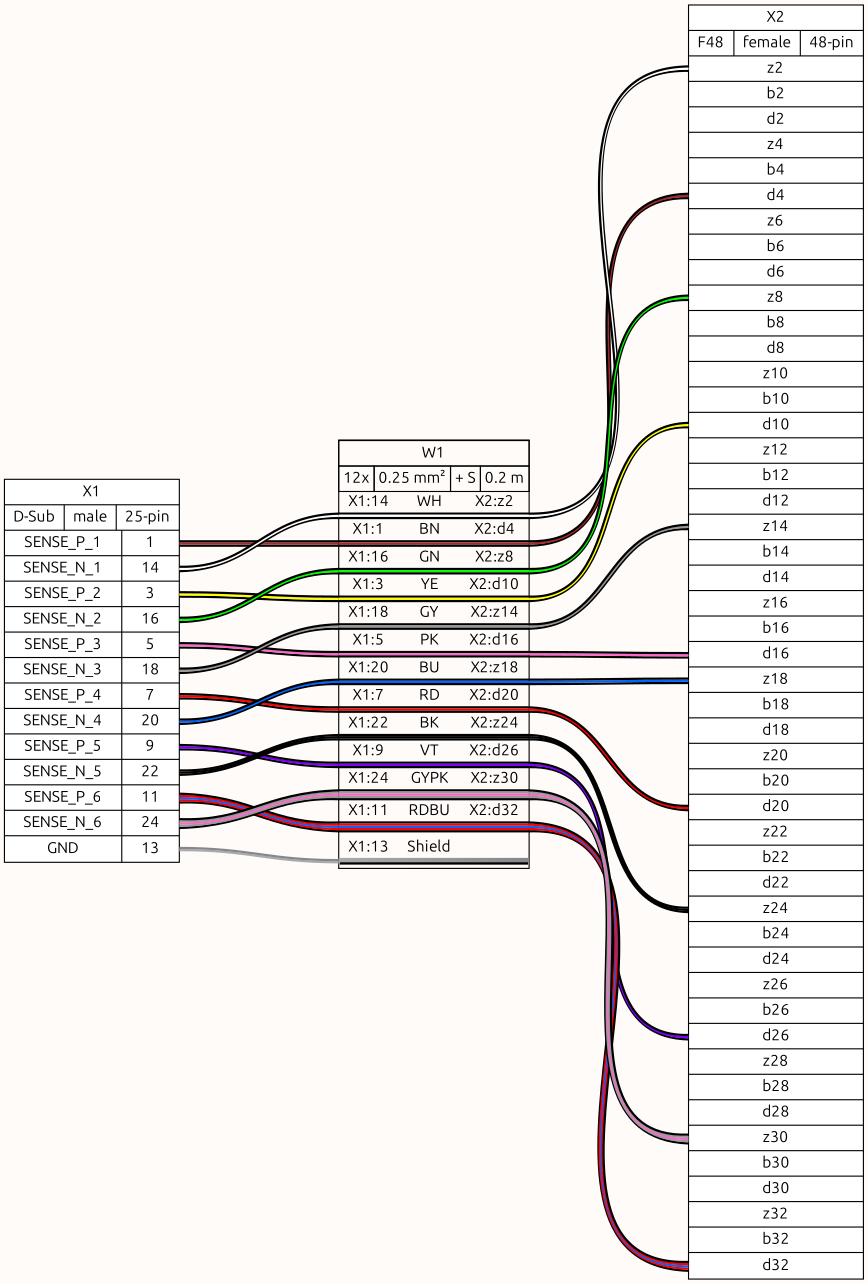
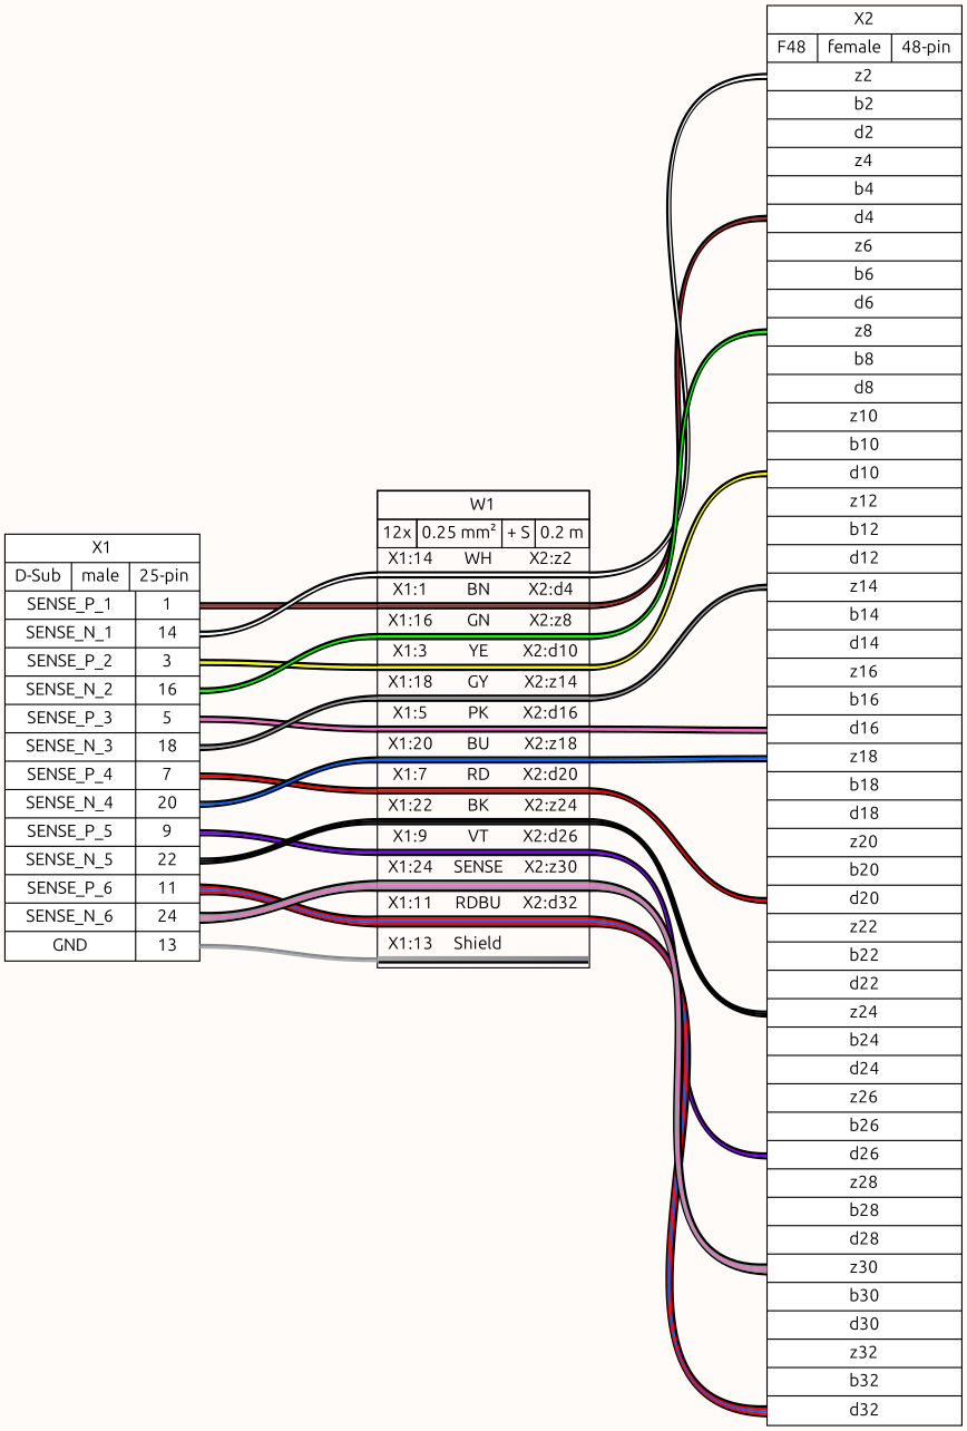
  graph {
    bgcolor="#fffbf8"
    fontname=Ubuntu
    nodesep=0.33
    rankdir=LR
    ranksep=2
    node [fillcolor=white fontname=Ubuntu shape=record style=filled]
    edge [color="#000000:#a52a2a:#000000" fontname=Ubuntu style=bold]
    n1 [label="X1|{D-Sub|male|25-pin}|{{SENSE_P_1|SENSE_N_1|SENSE_P_2|SENSE_N_2|SENSE_P_3|SENSE_N_3|SENSE_P_4|SENSE_N_4|SENSE_P_5|SENSE_N_5|SENSE_P_6|SENSE_N_6|GND}|{<p1r>1|<p14r>14|<p3r>3|<p16r>16|<p5r>5|<p18r>18|<p7r>7|<p20r>20|<p9r>9|<p22r>22|<p11r>11|<p24r>24|<p13r>13}}"]
-   n2 [label=<<table border="0" cellspacing="0" cellpadding="0"><tr><td><table border="0" cellspacing="0" cellpadding="3" cellborder="1"><tr><td colspan="4">W1</td></tr><tr><td>12x</td><td>0.25 mm²</td><td>+ S</td><td>0.2 m</td></tr></table></td></tr><tr><td></td></tr><tr><td><table border="0" cellspacing="0" cellborder="0"><tr><td>X1:14</td><td>WH</td><td>X2:z2</td></tr><tr><td colspan="3" border="0" cellspacing="0" cellpadding="0" port="w1" height="6"><table cellspacing="0" cellborder="0" border = "0"><tr><td colspan="3" cellpadding="0" height="2" bgcolor="#000000" border="0"></td></tr><tr><td colspan="3" cellpadding="0" height="2" bgcolor="#ffffff" border="0"></td></tr><tr><td colspan="3" cellpadding="0" height="2" bgcolor="#000000" border="0"></td></tr></table></td></tr><tr><td>X1:1</td><td>BN</td><td>X2:d4</td></tr><tr><td colspan="3" border="0" cellspacing="0" cellpadding="0" port="w2" height="6"><table cellspacing="0" cellborder="0" border = "0"><tr><td colspan="3" cellpadding="0" height="2" bgcolor="#000000" border="0"></td></tr><tr><td colspan="3" cellpadding="0" height="2" bgcolor="#a52a2a" border="0"></td></tr><tr><td colspan="3" cellpadding="0" height="2" bgcolor="#000000" border="0"></td></tr></table></td></tr><tr><td>X1:16</td><td>GN</td><td>X2:z8</td></tr><tr><td colspan="3" border="0" cellspacing="0" cellpadding="0" port="w3" height="6"><table cellspacing="0" cellborder="0" border = "0"><tr><td colspan="3" cellpadding="0" height="2" bgcolor="#000000" border="0"></td></tr><tr><td colspan="3" cellpadding="0" height="2" bgcolor="#00ff00" border="0"></td></tr><tr><td colspan="3" cellpadding="0" height="2" bgcolor="#000000" border="0"></td></tr></table></td></tr><tr><td>X1:3</td><td>YE</td><td>X2:d10</td></tr><tr><td colspan="3" border="0" cellspacing="0" cellpadding="0" port="w4" height="6"><table cellspacing="0" cellborder="0" border = "0"><tr><td colspan="3" cellpadding="0" height="2" bgcolor="#000000" border="0"></td></tr><tr><td colspan="3" cellpadding="0" height="2" bgcolor="#ffff00" border="0"></td></tr><tr><td colspan="3" cellpadding="0" height="2" bgcolor="#000000" border="0"></td></tr></table></td></tr><tr><td>X1:18</td><td>GY</td><td>X2:z14</td></tr><tr><td colspan="3" border="0" cellspacing="0" cellpadding="0" port="w5" height="6"><table cellspacing="0" cellborder="0" border = "0"><tr><td colspan="3" cellpadding="0" height="2" bgcolor="#000000" border="0"></td></tr><tr><td colspan="3" cellpadding="0" height="2" bgcolor="#999999" border="0"></td></tr><tr><td colspan="3" cellpadding="0" height="2" bgcolor="#000000" border="0"></td></tr></table></td></tr><tr><td>X1:5</td><td>PK</td><td>X2:d16</td></tr><tr><td colspan="3" border="0" cellspacing="0" cellpadding="0" port="w6" height="6"><table cellspacing="0" cellborder="0" border = "0"><tr><td colspan="3" cellpadding="0" height="2" bgcolor="#000000" border="0"></td></tr><tr><td colspan="3" cellpadding="0" height="2" bgcolor="#ff66cc" border="0"></td></tr><tr><td colspan="3" cellpadding="0" height="2" bgcolor="#000000" border="0"></td></tr></table></td></tr><tr><td>X1:20</td><td>BU</td><td>X2:z18</td></tr><tr><td colspan="3" border="0" cellspacing="0" cellpadding="0" port="w7" height="6"><table cellspacing="0" cellborder="0" border = "0"><tr><td colspan="3" cellpadding="0" height="2" bgcolor="#000000" border="0"></td></tr><tr><td colspan="3" cellpadding="0" height="2" bgcolor="#0066ff" border="0"></td></tr><tr><td colspan="3" cellpadding="0" height="2" bgcolor="#000000" border="0"></td></tr></table></td></tr><tr><td>X1:7</td><td>RD</td><td>X2:d20</td></tr><tr><td colspan="3" border="0" cellspacing="0" cellpadding="0" port="w8" height="6"><table cellspacing="0" cellborder="0" border = "0"><tr><td colspan="3" cellpadding="0" height="2" bgcolor="#000000" border="0"></td></tr><tr><td colspan="3" cellpadding="0" height="2" bgcolor="#ff0000" border="0"></td></tr><tr><td colspan="3" cellpadding="0" height="2" bgcolor="#000000" border="0"></td></tr></table></td></tr><tr><td>X1:22</td><td>BK</td><td>X2:z24</td></tr><tr><td colspan="3" border="0" cellspacing="0" cellpadding="0" port="w9" height="6"><table cellspacing="0" cellborder="0" border = "0"><tr><td colspan="3" cellpadding="0" height="2" bgcolor="#000000" border="0"></td></tr><tr><td colspan="3" cellpadding="0" height="2" bgcolor="#000000" border="0"></td></tr><tr><td colspan="3" cellpadding="0" height="2" bgcolor="#000000" border="0"></td></tr></table></td></tr><tr><td>X1:9</td><td>VT</td><td>X2:d26</td></tr><tr><td colspan="3" border="0" cellspacing="0" cellpadding="0" port="w10" height="6"><table cellspacing="0" cellborder="0" border = "0"><tr><td colspan="3" cellpadding="0" height="2" bgcolor="#000000" border="0"></td></tr><tr><td colspan="3" cellpadding="0" height="2" bgcolor="#8000ff" border="0"></td></tr><tr><td colspan="3" cellpadding="0" height="2" bgcolor="#000000" border="0"></td></tr></table></td></tr><tr><td>X1:24</td><td>GYPK</td><td>X2:z30</td></tr><tr><td colspan="3" border="0" cellspacing="0" cellpadding="0" port="w11" height="10"><table cellspacing="0" cellborder="0" border = "0"><tr><td colspan="3" cellpadding="0" height="2" bgcolor="#000000" border="0"></td></tr><tr><td colspan="3" cellpadding="0" height="2" bgcolor="#999999" border="0"></td></tr><tr><td colspan="3" cellpadding="0" height="2" bgcolor="#ff66cc" border="0"></td></tr><tr><td colspan="3" cellpadding="0" height="2" bgcolor="#999999" border="0"></td></tr><tr><td colspan="3" cellpadding="0" height="2" bgcolor="#000000" border="0"></td></tr></table></td></tr><tr><td>X1:11</td><td>RDBU</td><td>X2:d32</td></tr><tr><td colspan="3" border="0" cellspacing="0" cellpadding="0" port="w12" height="10"><table cellspacing="0" cellborder="0" border = "0"><tr><td colspan="3" cellpadding="0" height="2" bgcolor="#000000" border="0"></td></tr><tr><td colspan="3" cellpadding="0" height="2" bgcolor="#ff0000" border="0"></td></tr><tr><td colspan="3" cellpadding="0" height="2" bgcolor="#0066ff" border="0"></td></tr><tr><td colspan="3" cellpadding="0" height="2" bgcolor="#ff0000" border="0"></td></tr><tr><td colspan="3" cellpadding="0" height="2" bgcolor="#000000" border="0"></td></tr></table></td></tr><tr><td></td></tr><tr><td>X1:13</td><td>Shield</td><td><!-- s_out --></td></tr><tr><td colspan="3" cellpadding="0" bgcolor="#aaaaaa:#84878c" height="6" border="2" sides="b" port="ws"></td></tr><tr><td></td></tr></table></td></tr></table>> margin=0 shape=box style=""]
+   n2 [label=<<table border="0" cellspacing="0" cellpadding="0"><tr><td><table border="0" cellspacing="0" cellpadding="3" cellborder="1"><tr><td colspan="4">W1</td></tr><tr><td>12x</td><td>0.25 mm²</td><td>+ S</td><td>0.2 m</td></tr></table></td></tr><tr><td></td></tr><tr><td><table border="0" cellspacing="0" cellborder="0"><tr><td>X1:14</td><td>WH</td><td>X2:z2</td></tr><tr><td colspan="3" border="0" cellspacing="0" cellpadding="0" port="w1" height="6"><table cellspacing="0" cellborder="0" border = "0"><tr><td colspan="3" cellpadding="0" height="2" bgcolor="#000000" border="0"></td></tr><tr><td colspan="3" cellpadding="0" height="2" bgcolor="#ffffff" border="0"></td></tr><tr><td colspan="3" cellpadding="0" height="2" bgcolor="#000000" border="0"></td></tr></table></td></tr><tr><td>X1:1</td><td>BN</td><td>X2:d4</td></tr><tr><td colspan="3" border="0" cellspacing="0" cellpadding="0" port="w2" height="6"><table cellspacing="0" cellborder="0" border = "0"><tr><td colspan="3" cellpadding="0" height="2" bgcolor="#000000" border="0"></td></tr><tr><td colspan="3" cellpadding="0" height="2" bgcolor="#a52a2a" border="0"></td></tr><tr><td colspan="3" cellpadding="0" height="2" bgcolor="#000000" border="0"></td></tr></table></td></tr><tr><td>X1:16</td><td>GN</td><td>X2:z8</td></tr><tr><td colspan="3" border="0" cellspacing="0" cellpadding="0" port="w3" height="6"><table cellspacing="0" cellborder="0" border = "0"><tr><td colspan="3" cellpadding="0" height="2" bgcolor="#000000" border="0"></td></tr><tr><td colspan="3" cellpadding="0" height="2" bgcolor="#00ff00" border="0"></td></tr><tr><td colspan="3" cellpadding="0" height="2" bgcolor="#000000" border="0"></td></tr></table></td></tr><tr><td>X1:3</td><td>YE</td><td>X2:d10</td></tr><tr><td colspan="3" border="0" cellspacing="0" cellpadding="0" port="w4" height="6"><table cellspacing="0" cellborder="0" border = "0"><tr><td colspan="3" cellpadding="0" height="2" bgcolor="#000000" border="0"></td></tr><tr><td colspan="3" cellpadding="0" height="2" bgcolor="#ffff00" border="0"></td></tr><tr><td colspan="3" cellpadding="0" height="2" bgcolor="#000000" border="0"></td></tr></table></td></tr><tr><td>X1:18</td><td>GY</td><td>X2:z14</td></tr><tr><td colspan="3" border="0" cellspacing="0" cellpadding="0" port="w5" height="6"><table cellspacing="0" cellborder="0" border = "0"><tr><td colspan="3" cellpadding="0" height="2" bgcolor="#000000" border="0"></td></tr><tr><td colspan="3" cellpadding="0" height="2" bgcolor="#999999" border="0"></td></tr><tr><td colspan="3" cellpadding="0" height="2" bgcolor="#000000" border="0"></td></tr></table></td></tr><tr><td>X1:5</td><td>PK</td><td>X2:d16</td></tr><tr><td colspan="3" border="0" cellspacing="0" cellpadding="0" port="w6" height="6"><table cellspacing="0" cellborder="0" border = "0"><tr><td colspan="3" cellpadding="0" height="2" bgcolor="#000000" border="0"></td></tr><tr><td colspan="3" cellpadding="0" height="2" bgcolor="#ff66cc" border="0"></td></tr><tr><td colspan="3" cellpadding="0" height="2" bgcolor="#000000" border="0"></td></tr></table></td></tr><tr><td>X1:20</td><td>BU</td><td>X2:z18</td></tr><tr><td colspan="3" border="0" cellspacing="0" cellpadding="0" port="w7" height="6"><table cellspacing="0" cellborder="0" border = "0"><tr><td colspan="3" cellpadding="0" height="2" bgcolor="#000000" border="0"></td></tr><tr><td colspan="3" cellpadding="0" height="2" bgcolor="#0066ff" border="0"></td></tr><tr><td colspan="3" cellpadding="0" height="2" bgcolor="#000000" border="0"></td></tr></table></td></tr><tr><td>X1:7</td><td>RD</td><td>X2:d20</td></tr><tr><td colspan="3" border="0" cellspacing="0" cellpadding="0" port="w8" height="6"><table cellspacing="0" cellborder="0" border = "0"><tr><td colspan="3" cellpadding="0" height="2" bgcolor="#000000" border="0"></td></tr><tr><td colspan="3" cellpadding="0" height="2" bgcolor="#ff0000" border="0"></td></tr><tr><td colspan="3" cellpadding="0" height="2" bgcolor="#000000" border="0"></td></tr></table></td></tr><tr><td>X1:22</td><td>BK</td><td>X2:z24</td></tr><tr><td colspan="3" border="0" cellspacing="0" cellpadding="0" port="w9" height="6"><table cellspacing="0" cellborder="0" border = "0"><tr><td colspan="3" cellpadding="0" height="2" bgcolor="#000000" border="0"></td></tr><tr><td colspan="3" cellpadding="0" height="2" bgcolor="#000000" border="0"></td></tr><tr><td colspan="3" cellpadding="0" height="2" bgcolor="#000000" border="0"></td></tr></table></td></tr><tr><td>X1:9</td><td>VT</td><td>X2:d26</td></tr><tr><td colspan="3" border="0" cellspacing="0" cellpadding="0" port="w10" height="6"><table cellspacing="0" cellborder="0" border = "0"><tr><td colspan="3" cellpadding="0" height="2" bgcolor="#000000" border="0"></td></tr><tr><td colspan="3" cellpadding="0" height="2" bgcolor="#8000ff" border="0"></td></tr><tr><td colspan="3" cellpadding="0" height="2" bgcolor="#000000" border="0"></td></tr></table></td></tr><tr><td>X1:24</td><td>SENSE</td><td>X2:z30</td></tr><tr><td colspan="3" border="0" cellspacing="0" cellpadding="0" port="w11" height="10"><table cellspacing="0" cellborder="0" border = "0"><tr><td colspan="3" cellpadding="0" height="2" bgcolor="#000000" border="0"></td></tr><tr><td colspan="3" cellpadding="0" height="2" bgcolor="#999999" border="0"></td></tr><tr><td colspan="3" cellpadding="0" height="2" bgcolor="#ff66cc" border="0"></td></tr><tr><td colspan="3" cellpadding="0" height="2" bgcolor="#999999" border="0"></td></tr><tr><td colspan="3" cellpadding="0" height="2" bgcolor="#000000" border="0"></td></tr></table></td></tr><tr><td>X1:11</td><td>RDBU</td><td>X2:d32</td></tr><tr><td colspan="3" border="0" cellspacing="0" cellpadding="0" port="w12" height="10"><table cellspacing="0" cellborder="0" border = "0"><tr><td colspan="3" cellpadding="0" height="2" bgcolor="#000000" border="0"></td></tr><tr><td colspan="3" cellpadding="0" height="2" bgcolor="#ff0000" border="0"></td></tr><tr><td colspan="3" cellpadding="0" height="2" bgcolor="#0066ff" border="0"></td></tr><tr><td colspan="3" cellpadding="0" height="2" bgcolor="#ff0000" border="0"></td></tr><tr><td colspan="3" cellpadding="0" height="2" bgcolor="#000000" border="0"></td></tr></table></td></tr><tr><td></td></tr><tr><td>X1:13</td><td>Shield</td><td><!-- s_out --></td></tr><tr><td colspan="3" cellpadding="0" bgcolor="#aaaaaa:#84878c" height="6" border="2" sides="b" port="ws"></td></tr><tr><td></td></tr></table></td></tr></table>> margin=0 shape=box style=""]
    n3 [label="X2|{F48|female|48-pin}|{{<pz2l>z2|<pb2l>b2|<pd2l>d2|<pz4l>z4|<pb4l>b4|<pd4l>d4|<pz6l>z6|<pb6l>b6|<pd6l>d6|<pz8l>z8|<pb8l>b8|<pd8l>d8|<pz10l>z10|<pb10l>b10|<pd10l>d10|<pz12l>z12|<pb12l>b12|<pd12l>d12|<pz14l>z14|<pb14l>b14|<pd14l>d14|<pz16l>z16|<pb16l>b16|<pd16l>d16|<pz18l>z18|<pb18l>b18|<pd18l>d18|<pz20l>z20|<pb20l>b20|<pd20l>d20|<pz22l>z22|<pb22l>b22|<pd22l>d22|<pz24l>z24|<pb24l>b24|<pd24l>d24|<pz26l>z26|<pb26l>b26|<pd26l>d26|<pz28l>z28|<pb28l>b28|<pd28l>d28|<pz30l>z30|<pb30l>b30|<pd30l>d30|<pz32l>z32|<pb32l>b32|<pd32l>d32}}"]
    n1 -- n2 [headport="w2:w" tailport="p1r:e"]
    n1 -- n2 [color="#000000:#ffffff:#000000" headport="w1:w" tailport="p14r:e"]
    n1 -- n2 [color="#000000:#ffff00:#000000" headport="w4:w" tailport="p3r:e"]
    n1 -- n2 [color="#000000:#00ff00:#000000" headport="w3:w" tailport="p16r:e"]
    n1 -- n2 [color="#000000:#ff66cc:#000000" headport="w6:w" tailport="p5r:e"]
    n1 -- n2 [color="#000000:#999999:#000000" headport="w5:w" tailport="p18r:e"]
    n1 -- n2 [color="#000000:#ff0000:#000000" headport="w8:w" tailport="p7r:e"]
    n1 -- n2 [color="#000000:#0066ff:#000000" headport="w7:w" tailport="p20r:e"]
    n1 -- n2 [color="#000000:#8000ff:#000000" headport="w10:w" tailport="p9r:e"]
    n1 -- n2 [color="#000000:#000000:#000000" headport="w9:w" tailport="p22r:e"]
    n1 -- n2 [color="#000000:#ff0000:#0066ff:#ff0000:#000000" headport="w12:w" tailport="p11r:e"]
    n1 -- n2 [color="#000000:#999999:#ff66cc:#999999:#000000" headport="w11:w" tailport="p24r:e"]
    n1 -- n2 [color="#aaaaaa:#84878c" headport="ws:w" tailport="p13r:e"]
    n2 -- n3 [headport="pd4l:w" tailport="w2:e"]
    n2 -- n3 [color="#000000:#ffffff:#000000" headport="pz2l:w" tailport="w1:e"]
    n2 -- n3 [color="#000000:#ffff00:#000000" headport="pd10l:w" tailport="w4:e"]
    n2 -- n3 [color="#000000:#00ff00:#000000" headport="pz8l:w" tailport="w3:e"]
    n2 -- n3 [color="#000000:#ff66cc:#000000" headport="pd16l:w" tailport="w6:e"]
    n2 -- n3 [color="#000000:#999999:#000000" headport="pz14l:w" tailport="w5:e"]
    n2 -- n3 [color="#000000:#ff0000:#000000" headport="pd20l:w" tailport="w8:e"]
    n2 -- n3 [color="#000000:#0066ff:#000000" headport="pz18l:w" tailport="w7:e"]
    n2 -- n3 [color="#000000:#8000ff:#000000" headport="pd26l:w" tailport="w10:e"]
    n2 -- n3 [color="#000000:#000000:#000000" headport="pz24l:w" tailport="w9:e"]
    n2 -- n3 [color="#000000:#ff0000:#0066ff:#ff0000:#000000" headport="pd32l:w" tailport="w12:e"]
    n2 -- n3 [color="#000000:#999999:#ff66cc:#999999:#000000" headport="pz30l:w" tailport="w11:e"]
  }
